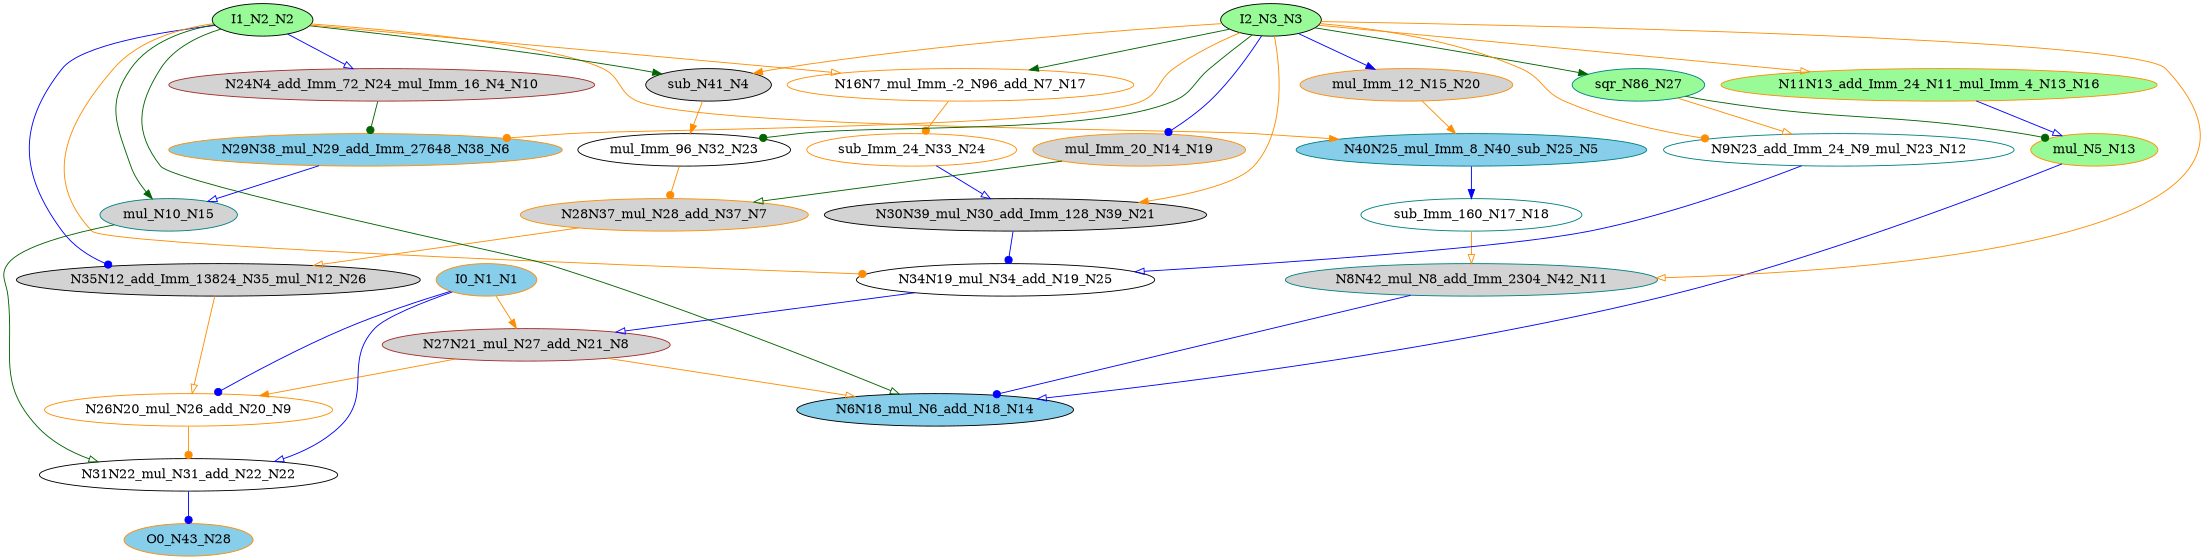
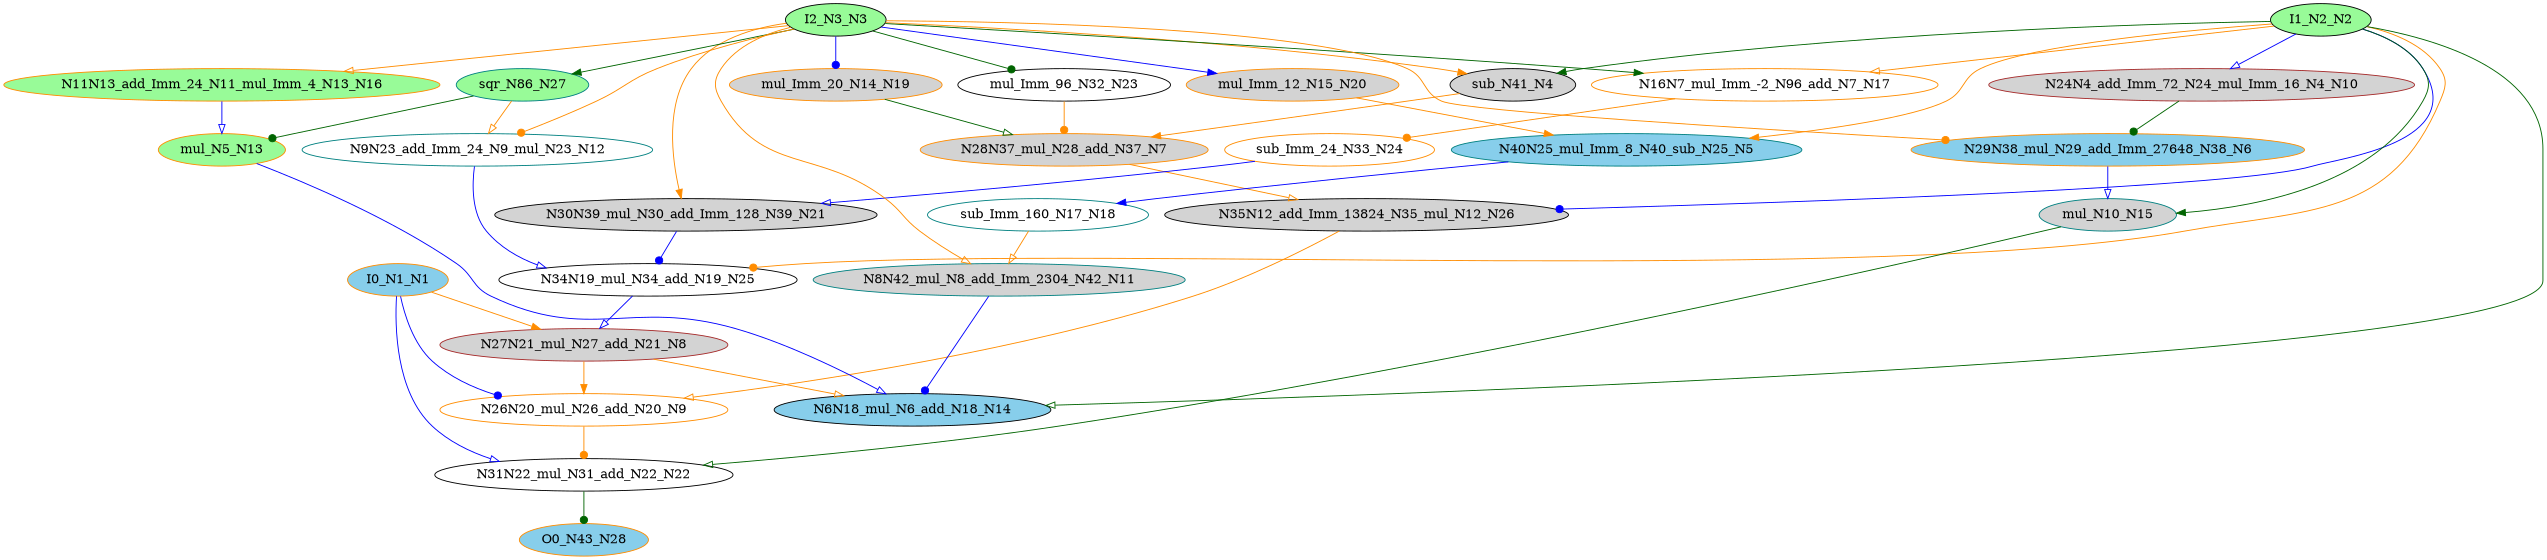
  digraph {
    node [color=darkorange fillcolor=lightgrey style=filled]
    edge [arrowhead=onormal color=darkorange]
    n1 [fillcolor=skyblue label=O0_N43_N28]
    n2 [color=black fillcolor=white label=mul_Imm_96_N32_N23]
    n3 [label=N28N37_mul_N28_add_N37_N7]
    n4 [color=black label=N35N12_add_Imm_13824_N35_mul_N12_N26]
    n5 [color=black fillcolor=white label=N31N22_mul_N31_add_N22_N22]
    n6 [color=black label=N30N39_mul_N30_add_Imm_128_N39_N21]
    n7 [color=black fillcolor=white label=N34N19_mul_N34_add_N19_N25]
    n8 [color=brown label=N27N21_mul_N27_add_N21_N8]
    n9 [label=mul_Imm_12_N15_N20]
    n10 [color=teal fillcolor=skyblue label=N40N25_mul_Imm_8_N40_sub_N25_N5]
    n11 [color=teal fillcolor=white label=sub_Imm_160_N17_N18]
    n12 [color=teal fillcolor=palegreen label=sqr_N86_N27]
    n13 [color=teal fillcolor=white label=N9N23_add_Imm_24_N9_mul_N23_N12]
    n14 [fillcolor=palegreen label=mul_N5_N13]
    n15 [color=black fillcolor=skyblue label=N6N18_mul_N6_add_N18_N14]
    n16 [fillcolor=white label=N26N20_mul_N26_add_N20_N9]
    n17 [fillcolor=white label=sub_Imm_24_N33_N24]
    n18 [fillcolor=skyblue label=I0_N1_N1]
    n19 [color=black fillcolor=palegreen label=I1_N2_N2]
    n20 [color=black label=sub_N41_N4]
    n21 [color=brown label=N24N4_add_Imm_72_N24_mul_Imm_16_N4_N10]
    n22 [fillcolor=white label="N16N7_mul_Imm_-2_N96_add_N7_N17"]
    n23 [color=teal label=mul_N10_N15]
    n24 [fillcolor=skyblue label=N29N38_mul_N29_add_Imm_27648_N38_N6]
    n25 [color=black fillcolor=palegreen label=I2_N3_N3]
    n26 [color=teal label=N8N42_mul_N8_add_Imm_2304_N42_N11]
    n27 [fillcolor=palegreen label=N11N13_add_Imm_24_N11_mul_Imm_4_N13_N16]
    n28 [label=mul_Imm_20_N14_N19]
    n2 -> n3 [arrowhead=dot]
    n3 -> n4
    n4 -> n16
-   n5 -> n1 [arrowhead=dot color=blue]
+   n5 -> n1 [arrowhead=dot color=darkgreen]
    n6 -> n7 [arrowhead=dot color=blue]
    n7 -> n8 [color=blue]
    n8 -> n15
    n8 -> n16 [arrowhead=normal]
    n9 -> n10 [arrowhead=normal]
    n10 -> n11 [arrowhead=normal color=blue]
    n11 -> n26
    n12 -> n13
    n12 -> n14 [arrowhead=dot color=darkgreen]
    n13 -> n7 [color=blue]
    n14 -> n15 [color=blue]
    n16 -> n5 [arrowhead=dot]
    n17 -> n6 [color=blue]
    n18 -> n5 [color=blue]
    n18 -> n8 [arrowhead=normal]
    n18 -> n16 [arrowhead=dot color=blue]
    n19 -> n4 [arrowhead=dot color=blue]
    n19 -> n7 [arrowhead=dot]
    n19 -> n10 [arrowhead=normal]
    n19 -> n15 [color=darkgreen]
    n19 -> n20 [arrowhead=normal color=darkgreen]
    n19 -> n21 [color=blue]
    n19 -> n22
    n19 -> n23 [arrowhead=normal color=darkgreen]
-   n20 -> n2 [arrowhead=normal]
+   n20 -> n3 [arrowhead=normal]
    n21 -> n24 [arrowhead=dot color=darkgreen]
    n22 -> n17 [arrowhead=dot]
    n23 -> n5 [color=darkgreen]
    n24 -> n23 [color=blue]
    n25 -> n2 [arrowhead=dot color=darkgreen]
    n25 -> n6 [arrowhead=normal]
    n25 -> n9 [arrowhead=normal color=blue]
    n25 -> n12 [arrowhead=normal color=darkgreen]
    n25 -> n13 [arrowhead=dot]
    n25 -> n20 [arrowhead=normal]
    n25 -> n22 [arrowhead=normal color=darkgreen]
    n25 -> n24 [arrowhead=dot]
    n25 -> n26
    n25 -> n27
    n25 -> n28 [arrowhead=dot color=blue]
    n26 -> n15 [arrowhead=dot color=blue]
    n27 -> n14 [color=blue]
    n28 -> n3 [color=darkgreen]
  }
